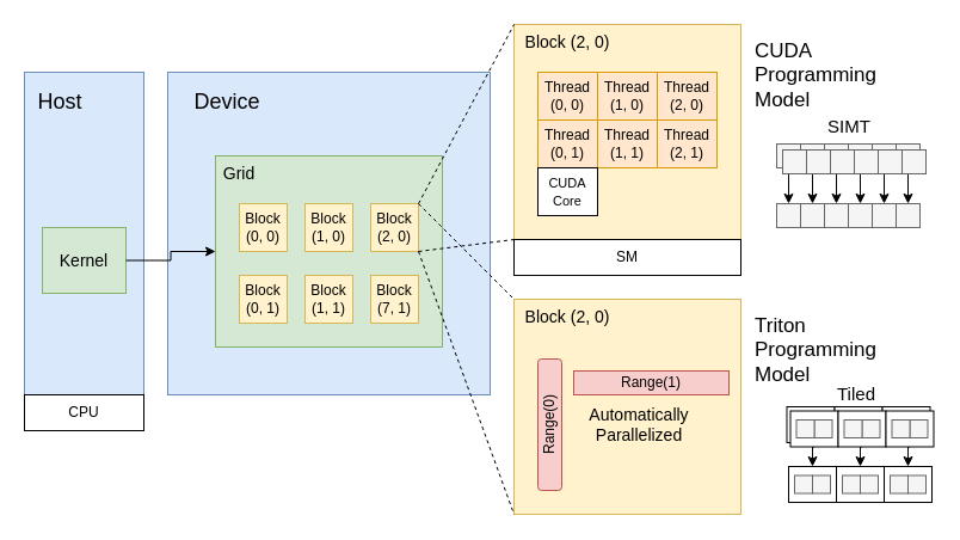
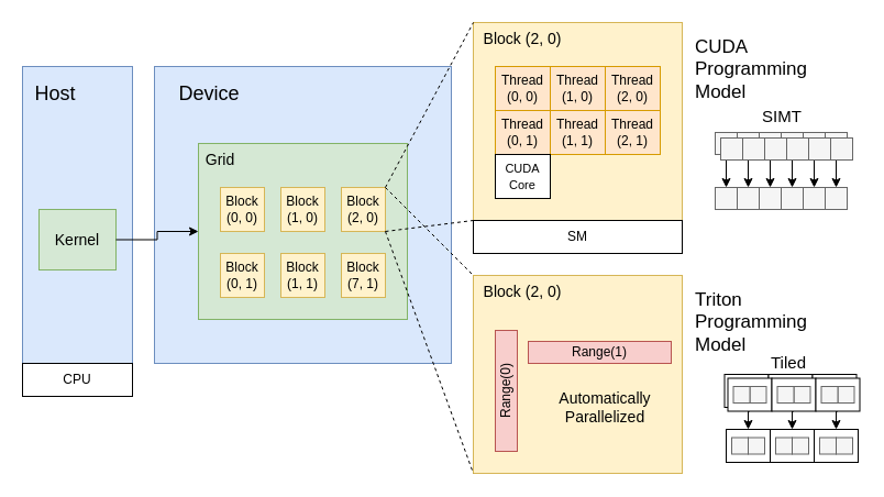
  <mxCell id="0" />
  <mxCell id="1" parent="0" />
  <mxCell id="2" value="" style="rounded=0;whiteSpace=wrap;html=1;fillColor=#dae8fc;strokeColor=#6c8ebf;" vertex="1" parent="1"><mxGeometry x="140" y="60" width="270" height="270" as="geometry" /></mxCell>
  <mxCell id="3" value="" style="rounded=0;whiteSpace=wrap;html=1;fillColor=#dae8fc;strokeColor=#6c8ebf;" vertex="1" parent="1"><mxGeometry x="20" y="60" width="100" height="270" as="geometry" /></mxCell>
  <mxCell id="4" value="Host" style="text;html=1;align=center;verticalAlign=middle;whiteSpace=wrap;rounded=0;fontSize=18;" vertex="1" parent="1"><mxGeometry x="20" y="70" width="60" height="30" as="geometry" /></mxCell>
  <mxCell id="5" value="&lt;font style=&quot;font-size: 14px;&quot;&gt;Kernel&lt;/font&gt;" style="rounded=0;whiteSpace=wrap;html=1;fillColor=#d5e8d4;strokeColor=#82b366;fontSize=14;" vertex="1" parent="1"><mxGeometry x="35" y="190" width="70" height="55" as="geometry" /></mxCell>
  <mxCell id="6" value="" style="rounded=0;whiteSpace=wrap;html=1;fillColor=#d5e8d4;strokeColor=#82b366;" vertex="1" parent="1"><mxGeometry x="180" y="130" width="190" height="160" as="geometry" /></mxCell>
  <mxCell id="7" value="Device" style="text;html=1;align=center;verticalAlign=middle;whiteSpace=wrap;rounded=0;fontSize=18;" vertex="1" parent="1"><mxGeometry x="160" y="70" width="60" height="30" as="geometry" /></mxCell>
  <mxCell id="8" value="Grid" style="text;html=1;align=center;verticalAlign=middle;whiteSpace=wrap;rounded=0;fontSize=14;" vertex="1" parent="1"><mxGeometry x="170" y="130" width="60" height="30" as="geometry" /></mxCell>
  <mxCell id="9" value="Block&lt;div&gt;(0, 0)&lt;/div&gt;" style="rounded=0;whiteSpace=wrap;html=1;fillColor=#fff2cc;strokeColor=#d6b656;" vertex="1" parent="1"><mxGeometry x="200" y="170" width="40" height="40" as="geometry" /></mxCell>
  <mxCell id="10" value="Block&lt;div&gt;(1, 0)&lt;/div&gt;" style="rounded=0;whiteSpace=wrap;html=1;fillColor=#fff2cc;strokeColor=#d6b656;" vertex="1" parent="1"><mxGeometry x="255" y="170" width="40" height="40" as="geometry" /></mxCell>
  <mxCell id="11" value="Block&lt;div&gt;(2, 0)&lt;/div&gt;" style="rounded=0;whiteSpace=wrap;html=1;fillColor=#fff2cc;strokeColor=#d6b656;" vertex="1" parent="1"><mxGeometry x="310" y="170" width="40" height="40" as="geometry" /></mxCell>
  <mxCell id="12" value="Block&lt;div&gt;(0, 1)&lt;/div&gt;" style="rounded=0;whiteSpace=wrap;html=1;fillColor=#fff2cc;strokeColor=#d6b656;" vertex="1" parent="1"><mxGeometry x="200" y="230" width="40" height="40" as="geometry" /></mxCell>
  <mxCell id="13" value="Block&lt;div&gt;(1, 1)&lt;/div&gt;" style="rounded=0;whiteSpace=wrap;html=1;fillColor=#fff2cc;strokeColor=#d6b656;" vertex="1" parent="1"><mxGeometry x="255" y="230" width="40" height="40" as="geometry" /></mxCell>
  <mxCell id="14" value="Block&lt;div&gt;(7, 1)&lt;/div&gt;" style="rounded=0;whiteSpace=wrap;html=1;fillColor=#fff2cc;strokeColor=#d6b656;" vertex="1" parent="1"><mxGeometry x="310" y="230" width="40" height="40" as="geometry" /></mxCell>
  <mxCell id="15" style="edgeStyle=orthogonalEdgeStyle;rounded=0;orthogonalLoop=1;jettySize=auto;html=1;exitX=1;exitY=0.5;exitDx=0;exitDy=0;entryX=0;entryY=0.5;entryDx=0;entryDy=0;" edge="1" parent="1" source="5" target="6"><mxGeometry relative="1" as="geometry" /></mxCell>
  <mxCell id="16" value="" style="rounded=0;whiteSpace=wrap;html=1;fillColor=#fff2cc;strokeColor=#d6b656;" vertex="1" parent="1"><mxGeometry x="430" y="20" width="190" height="180" as="geometry" /></mxCell>
  <mxCell id="17" value="Block (2, 0)" style="text;html=1;align=center;verticalAlign=middle;whiteSpace=wrap;rounded=0;fontSize=14;" vertex="1" parent="1"><mxGeometry x="430" y="20" width="90" height="30" as="geometry" /></mxCell>
  <mxCell id="18" value="Thread&lt;div&gt;(0, 0)&lt;/div&gt;" style="rounded=0;whiteSpace=wrap;html=1;fillColor=#ffe6cc;strokeColor=#d79b00;" vertex="1" parent="1"><mxGeometry x="450" y="60" width="50" height="40" as="geometry" /></mxCell>
  <mxCell id="19" value="Thread&lt;div&gt;(1, 0)&lt;/div&gt;" style="rounded=0;whiteSpace=wrap;html=1;fillColor=#ffe6cc;strokeColor=#d79b00;" vertex="1" parent="1"><mxGeometry x="500" y="60" width="50" height="40" as="geometry" /></mxCell>
  <mxCell id="20" value="Thread&lt;div&gt;(2, 0)&lt;/div&gt;" style="rounded=0;whiteSpace=wrap;html=1;fillColor=#ffe6cc;strokeColor=#d79b00;" vertex="1" parent="1"><mxGeometry x="550" y="60" width="50" height="40" as="geometry" /></mxCell>
  <mxCell id="21" value="Thread&lt;div&gt;(0, 1)&lt;/div&gt;" style="rounded=0;whiteSpace=wrap;html=1;fillColor=#ffe6cc;strokeColor=#d79b00;" vertex="1" parent="1"><mxGeometry x="450" y="100" width="50" height="40" as="geometry" /></mxCell>
  <mxCell id="22" value="Thread&lt;div&gt;(1, 1)&lt;/div&gt;" style="rounded=0;whiteSpace=wrap;html=1;fillColor=#ffe6cc;strokeColor=#d79b00;" vertex="1" parent="1"><mxGeometry x="500" y="100" width="50" height="40" as="geometry" /></mxCell>
  <mxCell id="23" value="Thread&lt;div&gt;(2, 1)&lt;/div&gt;" style="rounded=0;whiteSpace=wrap;html=1;fillColor=#ffe6cc;strokeColor=#d79b00;" vertex="1" parent="1"><mxGeometry x="550" y="100" width="50" height="40" as="geometry" /></mxCell>
  <mxCell id="24" value="SM" style="rounded=0;whiteSpace=wrap;html=1;" vertex="1" parent="1"><mxGeometry x="430" y="200" width="190" height="30" as="geometry" /></mxCell>
  <mxCell id="25" value="&lt;font style=&quot;font-size: 11px;&quot;&gt;CUDA&lt;/font&gt;&lt;div&gt;&lt;font style=&quot;font-size: 11px;&quot;&gt;Core&lt;/font&gt;&lt;/div&gt;" style="rounded=0;whiteSpace=wrap;html=1;direction=west;" vertex="1" parent="1"><mxGeometry x="450" y="140" width="50" height="40" as="geometry" /></mxCell>
  <mxCell id="26" value="CPU" style="rounded=0;whiteSpace=wrap;html=1;" vertex="1" parent="1"><mxGeometry x="20" y="330" width="100" height="30" as="geometry" /></mxCell>
  <mxCell id="27" value="" style="endArrow=none;dashed=1;html=1;rounded=0;exitX=1;exitY=0;exitDx=0;exitDy=0;entryX=0;entryY=0;entryDx=0;entryDy=0;" edge="1" parent="1" source="11" target="16"><mxGeometry width="50" height="50" relative="1" as="geometry"><mxPoint x="380" y="180" as="sourcePoint" /><mxPoint x="430" y="130" as="targetPoint" /></mxGeometry></mxCell>
  <mxCell id="28" value="" style="endArrow=none;dashed=1;html=1;rounded=0;exitX=1;exitY=1;exitDx=0;exitDy=0;entryX=0;entryY=1;entryDx=0;entryDy=0;" edge="1" parent="1" source="11" target="16"><mxGeometry width="50" height="50" relative="1" as="geometry"><mxPoint x="360" y="180" as="sourcePoint" /><mxPoint x="440" y="40" as="targetPoint" /></mxGeometry></mxCell>
  <mxCell id="29" value="&lt;font style=&quot;font-size: 17px;&quot;&gt;CUDA&lt;/font&gt;&lt;div style=&quot;font-size: 17px;&quot;&gt;&lt;font style=&quot;font-size: 17px;&quot;&gt;Programming&lt;/font&gt;&lt;/div&gt;&lt;div style=&quot;font-size: 17px;&quot;&gt;&lt;font style=&quot;font-size: 17px;&quot;&gt;Model&lt;/font&gt;&lt;/div&gt;" style="text;html=1;align=left;verticalAlign=middle;whiteSpace=wrap;rounded=0;" vertex="1" parent="1"><mxGeometry x="630" y="25" width="140" height="75" as="geometry" /></mxCell>
  <mxCell id="30" value="" style="rounded=0;whiteSpace=wrap;html=1;fillColor=#fff2cc;strokeColor=#d6b656;" vertex="1" parent="1"><mxGeometry x="430" y="250" width="190" height="180" as="geometry" /></mxCell>
  <mxCell id="31" value="Block (2, 0)" style="text;html=1;align=center;verticalAlign=middle;whiteSpace=wrap;rounded=0;fontSize=14;" vertex="1" parent="1"><mxGeometry x="430" y="250" width="90" height="30" as="geometry" /></mxCell>
  <mxCell id="32" value="" style="endArrow=none;dashed=1;html=1;rounded=0;entryX=0;entryY=1;entryDx=0;entryDy=0;exitX=1;exitY=1;exitDx=0;exitDy=0;" edge="1" parent="1" source="11" target="30"><mxGeometry width="50" height="50" relative="1" as="geometry"><mxPoint x="351.364" y="220" as="sourcePoint" /><mxPoint x="450" y="360" as="targetPoint" /></mxGeometry></mxCell>
  <mxCell id="33" value="" style="endArrow=none;dashed=1;html=1;rounded=0;entryX=0;entryY=0;entryDx=0;entryDy=0;exitX=1;exitY=0;exitDx=0;exitDy=0;" edge="1" parent="1" source="11" target="31"><mxGeometry width="50" height="50" relative="1" as="geometry"><mxPoint x="360" y="220" as="sourcePoint" /><mxPoint x="440" y="440" as="targetPoint" /></mxGeometry></mxCell>
- <mxCell id="34" value="Range(0)" style="whiteSpace=wrap;html=1;fillColor=#f8cecc;strokeColor=#b85450;horizontal=0;rounded=1;" vertex="1" parent="1"><mxGeometry x="450" y="300" width="20" height="110" as="geometry" /></mxCell>
+ <mxCell id="34" value="Range(0)" style="rounded=0;whiteSpace=wrap;html=1;fillColor=#f8cecc;strokeColor=#b85450;horizontal=0;" vertex="1" parent="1"><mxGeometry x="450" y="300" width="20" height="110" as="geometry" /></mxCell>
  <mxCell id="35" value="Range(1)" style="rounded=0;whiteSpace=wrap;html=1;fillColor=#f8cecc;strokeColor=#b85450;direction=south;" vertex="1" parent="1"><mxGeometry x="480" y="310" width="130" height="20" as="geometry" /></mxCell>
- <mxCell id="36" value="Automatically&lt;div&gt;Parallelized&lt;/div&gt;" style="text;html=1;align=center;verticalAlign=middle;whiteSpace=wrap;rounded=0;fontSize=14;" vertex="1" parent="1"><mxGeometry x="490" y="340" width="90" height="30" as="geometry" /></mxCell>
+ <mxCell id="36" value="Automatically&lt;div&gt;Parallelized&lt;/div&gt;" style="text;html=1;align=center;verticalAlign=middle;whiteSpace=wrap;rounded=0;fontSize=14;" vertex="1" parent="1"><mxGeometry x="505" y="355" width="90" height="30" as="geometry" /></mxCell>
  <mxCell id="37" value="&lt;span style=&quot;font-size: 17px;&quot;&gt;Triton&lt;/span&gt;&lt;br&gt;&lt;div style=&quot;font-size: 17px;&quot;&gt;&lt;font style=&quot;font-size: 17px;&quot;&gt;Programming&lt;/font&gt;&lt;/div&gt;&lt;div style=&quot;font-size: 17px;&quot;&gt;&lt;font style=&quot;font-size: 17px;&quot;&gt;Model&lt;/font&gt;&lt;/div&gt;" style="text;html=1;align=left;verticalAlign=middle;whiteSpace=wrap;rounded=0;" vertex="1" parent="1"><mxGeometry x="630" y="255" width="140" height="75" as="geometry" /></mxCell>
  <mxCell id="38" value="" style="rounded=0;whiteSpace=wrap;html=1;fillColor=#f5f5f5;strokeColor=#666666;fontColor=#333333;" vertex="1" parent="1"><mxGeometry x="650" y="120" width="20" height="20" as="geometry" /></mxCell>
  <mxCell id="39" value="" style="rounded=0;whiteSpace=wrap;html=1;fillColor=#f5f5f5;strokeColor=#666666;fontColor=#333333;" vertex="1" parent="1"><mxGeometry x="670" y="120" width="20" height="20" as="geometry" /></mxCell>
  <mxCell id="40" value="" style="rounded=0;whiteSpace=wrap;html=1;fillColor=#f5f5f5;strokeColor=#666666;fontColor=#333333;" vertex="1" parent="1"><mxGeometry x="690" y="120" width="20" height="20" as="geometry" /></mxCell>
  <mxCell id="41" value="" style="rounded=0;whiteSpace=wrap;html=1;fillColor=#f5f5f5;strokeColor=#666666;fontColor=#333333;" vertex="1" parent="1"><mxGeometry x="710" y="120" width="20" height="20" as="geometry" /></mxCell>
  <mxCell id="42" value="" style="rounded=0;whiteSpace=wrap;html=1;fillColor=#f5f5f5;strokeColor=#666666;fontColor=#333333;" vertex="1" parent="1"><mxGeometry x="730" y="120" width="20" height="20" as="geometry" /></mxCell>
  <mxCell id="43" value="" style="rounded=0;whiteSpace=wrap;html=1;fillColor=#f5f5f5;strokeColor=#666666;fontColor=#333333;" vertex="1" parent="1"><mxGeometry x="750" y="120" width="20" height="20" as="geometry" /></mxCell>
  <mxCell id="44" style="edgeStyle=orthogonalEdgeStyle;rounded=0;orthogonalLoop=1;jettySize=auto;html=1;exitX=0.5;exitY=1;exitDx=0;exitDy=0;entryX=0.5;entryY=0;entryDx=0;entryDy=0;" edge="1" parent="1" source="45" target="56"><mxGeometry relative="1" as="geometry" /></mxCell>
  <mxCell id="45" value="" style="rounded=0;whiteSpace=wrap;html=1;fillColor=#f5f5f5;strokeColor=#666666;fontColor=#333333;" vertex="1" parent="1"><mxGeometry x="655" y="125" width="20" height="20" as="geometry" /></mxCell>
  <mxCell id="46" style="edgeStyle=orthogonalEdgeStyle;rounded=0;orthogonalLoop=1;jettySize=auto;html=1;exitX=0.5;exitY=1;exitDx=0;exitDy=0;entryX=0.5;entryY=0;entryDx=0;entryDy=0;" edge="1" parent="1" source="47" target="57"><mxGeometry relative="1" as="geometry" /></mxCell>
  <mxCell id="47" value="" style="rounded=0;whiteSpace=wrap;html=1;fillColor=#f5f5f5;strokeColor=#666666;fontColor=#333333;" vertex="1" parent="1"><mxGeometry x="675" y="125" width="20" height="20" as="geometry" /></mxCell>
  <mxCell id="48" style="edgeStyle=orthogonalEdgeStyle;rounded=0;orthogonalLoop=1;jettySize=auto;html=1;exitX=0.5;exitY=1;exitDx=0;exitDy=0;entryX=0.5;entryY=0;entryDx=0;entryDy=0;" edge="1" parent="1" source="49" target="58"><mxGeometry relative="1" as="geometry" /></mxCell>
  <mxCell id="49" value="" style="rounded=0;whiteSpace=wrap;html=1;fillColor=#f5f5f5;strokeColor=#666666;fontColor=#333333;" vertex="1" parent="1"><mxGeometry x="695" y="125" width="20" height="20" as="geometry" /></mxCell>
  <mxCell id="50" style="edgeStyle=orthogonalEdgeStyle;rounded=0;orthogonalLoop=1;jettySize=auto;html=1;exitX=0.5;exitY=1;exitDx=0;exitDy=0;entryX=0.5;entryY=0;entryDx=0;entryDy=0;" edge="1" parent="1" source="51" target="59"><mxGeometry relative="1" as="geometry" /></mxCell>
  <mxCell id="51" value="" style="rounded=0;whiteSpace=wrap;html=1;fillColor=#f5f5f5;strokeColor=#666666;fontColor=#333333;" vertex="1" parent="1"><mxGeometry x="715" y="125" width="20" height="20" as="geometry" /></mxCell>
  <mxCell id="52" style="edgeStyle=orthogonalEdgeStyle;rounded=0;orthogonalLoop=1;jettySize=auto;html=1;exitX=0.5;exitY=1;exitDx=0;exitDy=0;entryX=0.5;entryY=0;entryDx=0;entryDy=0;" edge="1" parent="1" source="53" target="60"><mxGeometry relative="1" as="geometry" /></mxCell>
  <mxCell id="53" value="" style="rounded=0;whiteSpace=wrap;html=1;fillColor=#f5f5f5;strokeColor=#666666;fontColor=#333333;" vertex="1" parent="1"><mxGeometry x="735" y="125" width="20" height="20" as="geometry" /></mxCell>
  <mxCell id="54" style="edgeStyle=orthogonalEdgeStyle;rounded=0;orthogonalLoop=1;jettySize=auto;html=1;exitX=0.5;exitY=1;exitDx=0;exitDy=0;entryX=0.5;entryY=0;entryDx=0;entryDy=0;" edge="1" parent="1" source="55" target="61"><mxGeometry relative="1" as="geometry" /></mxCell>
  <mxCell id="55" value="" style="rounded=0;whiteSpace=wrap;html=1;fillColor=#f5f5f5;strokeColor=#666666;fontColor=#333333;" vertex="1" parent="1"><mxGeometry x="755" y="125" width="20" height="20" as="geometry" /></mxCell>
  <mxCell id="56" value="" style="rounded=0;whiteSpace=wrap;html=1;fillColor=#f5f5f5;strokeColor=#666666;fontColor=#333333;" vertex="1" parent="1"><mxGeometry x="650" y="170" width="20" height="20" as="geometry" /></mxCell>
  <mxCell id="57" value="" style="rounded=0;whiteSpace=wrap;html=1;fillColor=#f5f5f5;strokeColor=#666666;fontColor=#333333;" vertex="1" parent="1"><mxGeometry x="670" y="170" width="20" height="20" as="geometry" /></mxCell>
  <mxCell id="58" value="" style="rounded=0;whiteSpace=wrap;html=1;fillColor=#f5f5f5;strokeColor=#666666;fontColor=#333333;" vertex="1" parent="1"><mxGeometry x="690" y="170" width="20" height="20" as="geometry" /></mxCell>
  <mxCell id="59" value="" style="rounded=0;whiteSpace=wrap;html=1;fillColor=#f5f5f5;strokeColor=#666666;fontColor=#333333;" vertex="1" parent="1"><mxGeometry x="710" y="170" width="20" height="20" as="geometry" /></mxCell>
  <mxCell id="60" value="" style="rounded=0;whiteSpace=wrap;html=1;fillColor=#f5f5f5;strokeColor=#666666;fontColor=#333333;" vertex="1" parent="1"><mxGeometry x="730" y="170" width="20" height="20" as="geometry" /></mxCell>
  <mxCell id="61" value="" style="rounded=0;whiteSpace=wrap;html=1;fillColor=#f5f5f5;strokeColor=#666666;fontColor=#333333;" vertex="1" parent="1"><mxGeometry x="750" y="170" width="20" height="20" as="geometry" /></mxCell>
  <mxCell id="62" value="SIMT" style="text;html=1;align=center;verticalAlign=middle;whiteSpace=wrap;rounded=0;fontSize=15;" vertex="1" parent="1"><mxGeometry x="681" y="90" width="60" height="30" as="geometry" /></mxCell>
  <mxCell id="63" value="" style="rounded=0;whiteSpace=wrap;html=1;" vertex="1" parent="1"><mxGeometry x="658.5" y="340" width="40" height="30" as="geometry" /></mxCell>
  <mxCell id="64" value="" style="rounded=0;whiteSpace=wrap;html=1;fillColor=#f5f5f5;strokeColor=#666666;fontColor=#333333;" vertex="1" parent="1"><mxGeometry x="678.5" y="347.5" width="15" height="15" as="geometry" /></mxCell>
  <mxCell id="65" value="" style="rounded=0;whiteSpace=wrap;html=1;fillColor=#f5f5f5;strokeColor=#666666;fontColor=#333333;" vertex="1" parent="1"><mxGeometry x="663.5" y="347.5" width="15" height="15" as="geometry" /></mxCell>
  <mxCell id="66" value="" style="rounded=0;whiteSpace=wrap;html=1;" vertex="1" parent="1"><mxGeometry x="698.5" y="340" width="40" height="30" as="geometry" /></mxCell>
  <mxCell id="67" value="" style="rounded=0;whiteSpace=wrap;html=1;fillColor=#f5f5f5;strokeColor=#666666;fontColor=#333333;" vertex="1" parent="1"><mxGeometry x="718.5" y="347.5" width="15" height="15" as="geometry" /></mxCell>
  <mxCell id="68" value="" style="rounded=0;whiteSpace=wrap;html=1;fillColor=#f5f5f5;strokeColor=#666666;fontColor=#333333;" vertex="1" parent="1"><mxGeometry x="703.5" y="347.5" width="15" height="15" as="geometry" /></mxCell>
  <mxCell id="69" value="" style="rounded=0;whiteSpace=wrap;html=1;" vertex="1" parent="1"><mxGeometry x="738.5" y="340" width="40" height="30" as="geometry" /></mxCell>
  <mxCell id="70" value="" style="rounded=0;whiteSpace=wrap;html=1;fillColor=#f5f5f5;strokeColor=#666666;fontColor=#333333;" vertex="1" parent="1"><mxGeometry x="758.5" y="347.5" width="15" height="15" as="geometry" /></mxCell>
  <mxCell id="71" value="" style="rounded=0;whiteSpace=wrap;html=1;fillColor=#f5f5f5;strokeColor=#666666;fontColor=#333333;" vertex="1" parent="1"><mxGeometry x="743.5" y="347.5" width="15" height="15" as="geometry" /></mxCell>
  <mxCell id="72" style="edgeStyle=orthogonalEdgeStyle;rounded=0;orthogonalLoop=1;jettySize=auto;html=1;exitX=0.5;exitY=1;exitDx=0;exitDy=0;entryX=0.5;entryY=0;entryDx=0;entryDy=0;" edge="1" parent="1" source="73" target="90"><mxGeometry relative="1" as="geometry" /></mxCell>
  <mxCell id="73" value="" style="rounded=0;whiteSpace=wrap;html=1;" vertex="1" parent="1"><mxGeometry x="661.5" y="343.5" width="40" height="30" as="geometry" /></mxCell>
  <mxCell id="74" value="" style="rounded=0;whiteSpace=wrap;html=1;fillColor=#f5f5f5;strokeColor=#666666;fontColor=#333333;" vertex="1" parent="1"><mxGeometry x="681.5" y="351" width="15" height="15" as="geometry" /></mxCell>
  <mxCell id="75" value="" style="rounded=0;whiteSpace=wrap;html=1;fillColor=#f5f5f5;strokeColor=#666666;fontColor=#333333;" vertex="1" parent="1"><mxGeometry x="666.5" y="351" width="15" height="15" as="geometry" /></mxCell>
  <mxCell id="76" style="edgeStyle=orthogonalEdgeStyle;rounded=0;orthogonalLoop=1;jettySize=auto;html=1;exitX=0.5;exitY=1;exitDx=0;exitDy=0;entryX=0.5;entryY=0;entryDx=0;entryDy=0;" edge="1" parent="1" source="77" target="93"><mxGeometry relative="1" as="geometry" /></mxCell>
  <mxCell id="77" value="" style="rounded=0;whiteSpace=wrap;html=1;" vertex="1" parent="1"><mxGeometry x="701.5" y="343.5" width="40" height="30" as="geometry" /></mxCell>
  <mxCell id="78" value="" style="rounded=0;whiteSpace=wrap;html=1;fillColor=#f5f5f5;strokeColor=#666666;fontColor=#333333;" vertex="1" parent="1"><mxGeometry x="721.5" y="351" width="15" height="15" as="geometry" /></mxCell>
  <mxCell id="79" value="" style="rounded=0;whiteSpace=wrap;html=1;fillColor=#f5f5f5;strokeColor=#666666;fontColor=#333333;" vertex="1" parent="1"><mxGeometry x="706.5" y="351" width="15" height="15" as="geometry" /></mxCell>
  <mxCell id="80" style="edgeStyle=orthogonalEdgeStyle;rounded=0;orthogonalLoop=1;jettySize=auto;html=1;exitX=0.5;exitY=1;exitDx=0;exitDy=0;entryX=0.5;entryY=0;entryDx=0;entryDy=0;" edge="1" parent="1" source="81" target="96"><mxGeometry relative="1" as="geometry" /></mxCell>
  <mxCell id="81" value="" style="rounded=0;whiteSpace=wrap;html=1;" vertex="1" parent="1"><mxGeometry x="741.5" y="343.5" width="40" height="30" as="geometry" /></mxCell>
  <mxCell id="82" value="" style="rounded=0;whiteSpace=wrap;html=1;fillColor=#f5f5f5;strokeColor=#666666;fontColor=#333333;" vertex="1" parent="1"><mxGeometry x="761.5" y="351" width="15" height="15" as="geometry" /></mxCell>
  <mxCell id="83" value="" style="rounded=0;whiteSpace=wrap;html=1;fillColor=#f5f5f5;strokeColor=#666666;fontColor=#333333;" vertex="1" parent="1"><mxGeometry x="746.5" y="351" width="15" height="15" as="geometry" /></mxCell>
  <mxCell id="84" value="" style="rounded=0;whiteSpace=wrap;html=1;fillColor=#f5f5f5;strokeColor=#666666;fontColor=#333333;" vertex="1" parent="1"><mxGeometry x="677" y="394" width="15" height="15" as="geometry" /></mxCell>
  <mxCell id="85" value="" style="rounded=0;whiteSpace=wrap;html=1;fillColor=#f5f5f5;strokeColor=#666666;fontColor=#333333;" vertex="1" parent="1"><mxGeometry x="662" y="394" width="15" height="15" as="geometry" /></mxCell>
  <mxCell id="86" value="" style="rounded=0;whiteSpace=wrap;html=1;fillColor=#f5f5f5;strokeColor=#666666;fontColor=#333333;" vertex="1" parent="1"><mxGeometry x="717" y="394" width="15" height="15" as="geometry" /></mxCell>
  <mxCell id="87" value="" style="rounded=0;whiteSpace=wrap;html=1;fillColor=#f5f5f5;strokeColor=#666666;fontColor=#333333;" vertex="1" parent="1"><mxGeometry x="702" y="394" width="15" height="15" as="geometry" /></mxCell>
  <mxCell id="88" value="" style="rounded=0;whiteSpace=wrap;html=1;fillColor=#f5f5f5;strokeColor=#666666;fontColor=#333333;" vertex="1" parent="1"><mxGeometry x="757" y="394" width="15" height="15" as="geometry" /></mxCell>
  <mxCell id="89" value="" style="rounded=0;whiteSpace=wrap;html=1;fillColor=#f5f5f5;strokeColor=#666666;fontColor=#333333;" vertex="1" parent="1"><mxGeometry x="742" y="394" width="15" height="15" as="geometry" /></mxCell>
  <mxCell id="90" value="" style="rounded=0;whiteSpace=wrap;html=1;" vertex="1" parent="1"><mxGeometry x="660" y="390" width="40" height="30" as="geometry" /></mxCell>
  <mxCell id="91" value="" style="rounded=0;whiteSpace=wrap;html=1;fillColor=#f5f5f5;strokeColor=#666666;fontColor=#333333;" vertex="1" parent="1"><mxGeometry x="680" y="397.5" width="15" height="15" as="geometry" /></mxCell>
  <mxCell id="92" value="" style="rounded=0;whiteSpace=wrap;html=1;fillColor=#f5f5f5;strokeColor=#666666;fontColor=#333333;" vertex="1" parent="1"><mxGeometry x="665" y="397.5" width="15" height="15" as="geometry" /></mxCell>
  <mxCell id="93" value="" style="rounded=0;whiteSpace=wrap;html=1;" vertex="1" parent="1"><mxGeometry x="700" y="390" width="40" height="30" as="geometry" /></mxCell>
  <mxCell id="94" value="" style="rounded=0;whiteSpace=wrap;html=1;fillColor=#f5f5f5;strokeColor=#666666;fontColor=#333333;" vertex="1" parent="1"><mxGeometry x="720" y="397.5" width="15" height="15" as="geometry" /></mxCell>
  <mxCell id="95" value="" style="rounded=0;whiteSpace=wrap;html=1;fillColor=#f5f5f5;strokeColor=#666666;fontColor=#333333;" vertex="1" parent="1"><mxGeometry x="705" y="397.5" width="15" height="15" as="geometry" /></mxCell>
  <mxCell id="96" value="" style="rounded=0;whiteSpace=wrap;html=1;" vertex="1" parent="1"><mxGeometry x="740" y="390" width="40" height="30" as="geometry" /></mxCell>
  <mxCell id="97" value="" style="rounded=0;whiteSpace=wrap;html=1;fillColor=#f5f5f5;strokeColor=#666666;fontColor=#333333;" vertex="1" parent="1"><mxGeometry x="760" y="397.5" width="15" height="15" as="geometry" /></mxCell>
  <mxCell id="98" value="" style="rounded=0;whiteSpace=wrap;html=1;fillColor=#f5f5f5;strokeColor=#666666;fontColor=#333333;" vertex="1" parent="1"><mxGeometry x="745" y="397.5" width="15" height="15" as="geometry" /></mxCell>
  <mxCell id="99" value="Tiled" style="text;html=1;align=center;verticalAlign=middle;whiteSpace=wrap;rounded=0;fontSize=15;" vertex="1" parent="1"><mxGeometry x="686.5" y="313.5" width="60" height="30" as="geometry" /></mxCell>
